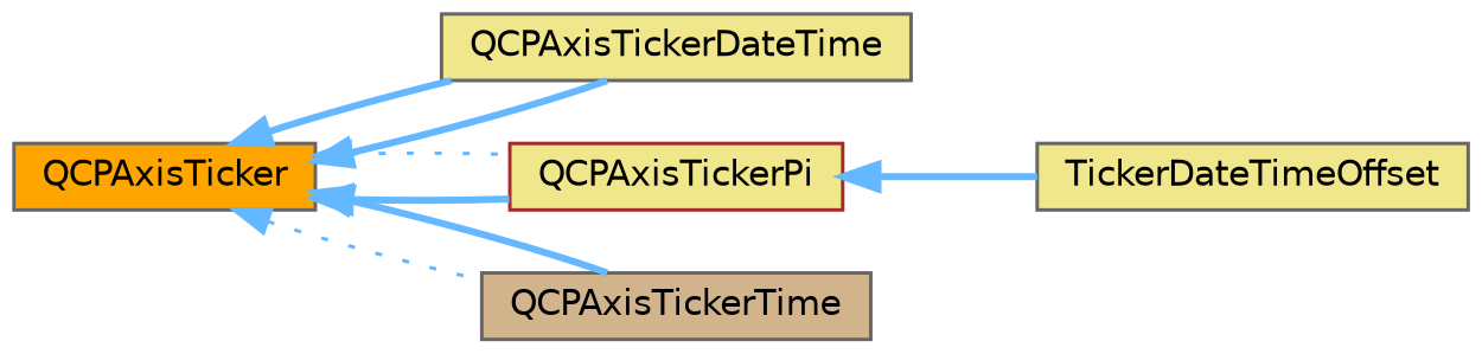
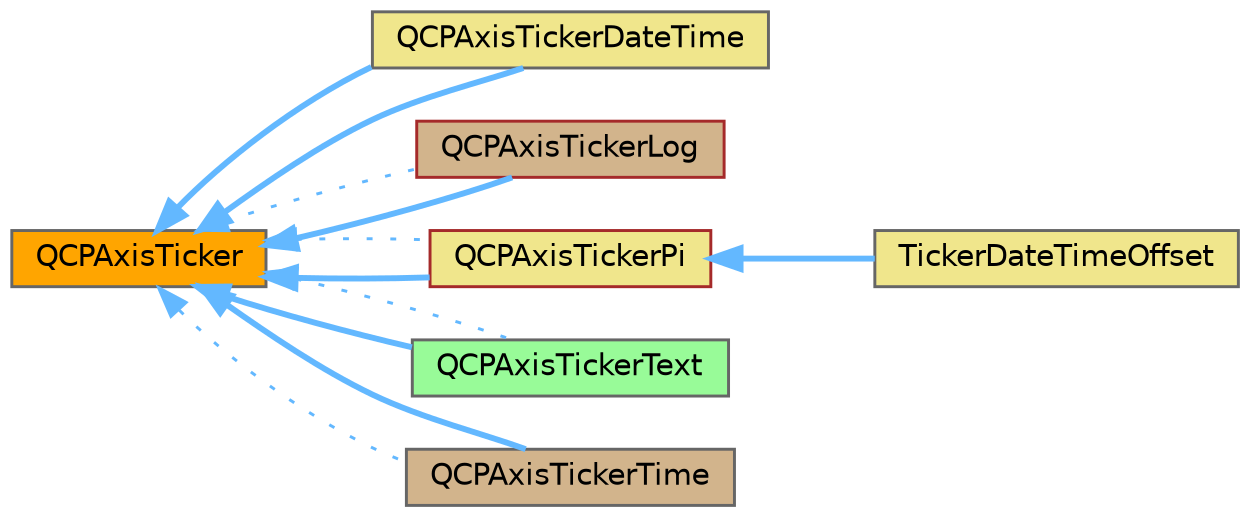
  digraph {
    rankdir=LR
    node [color=gray40 fillcolor=khaki fontname=Helvetica fontsize=10 shape=box style=filled]
    edge [color=steelblue1 dir=back fontname=Helvetica fontsize=10 labelfontname=Helvetica labelfontsize=10 style=bold]
    n1 [fillcolor=orange fontcolor=black height=0.2 label=QCPAxisTicker width=0.4]
    n2 [height=0.2 label=QCPAxisTickerDateTime width=0.4]
+   n3 [color=brown fillcolor=tan height=0.2 label=QCPAxisTickerLog width=0.4]
    n4 [color=brown height=0.2 label=QCPAxisTickerPi width=0.4]
+   n5 [fillcolor=palegreen height=0.2 label=QCPAxisTickerText width=0.4]
    n6 [fillcolor=tan height=0.2 label=QCPAxisTickerTime width=0.4]
    n7 [height=0.2 label=TickerDateTimeOffset width=0.4]
    n1 -> n2
    n1 -> n2
+   n1 -> n3
+   n1 -> n3 [style=dotted]
    n1 -> n4
    n1 -> n4 [style=dotted]
+   n1 -> n5
+   n1 -> n5 [style=dotted]
    n1 -> n6 [style=dotted]
    n1 -> n6
    n4 -> n7
  }
